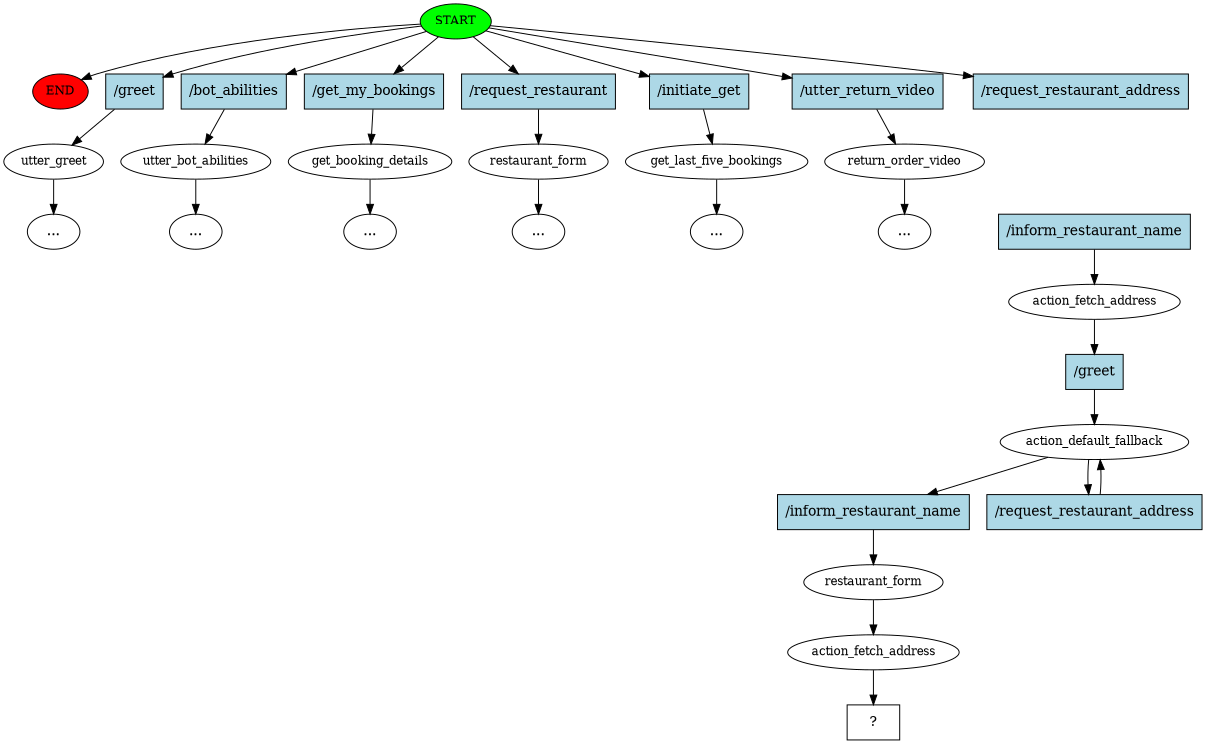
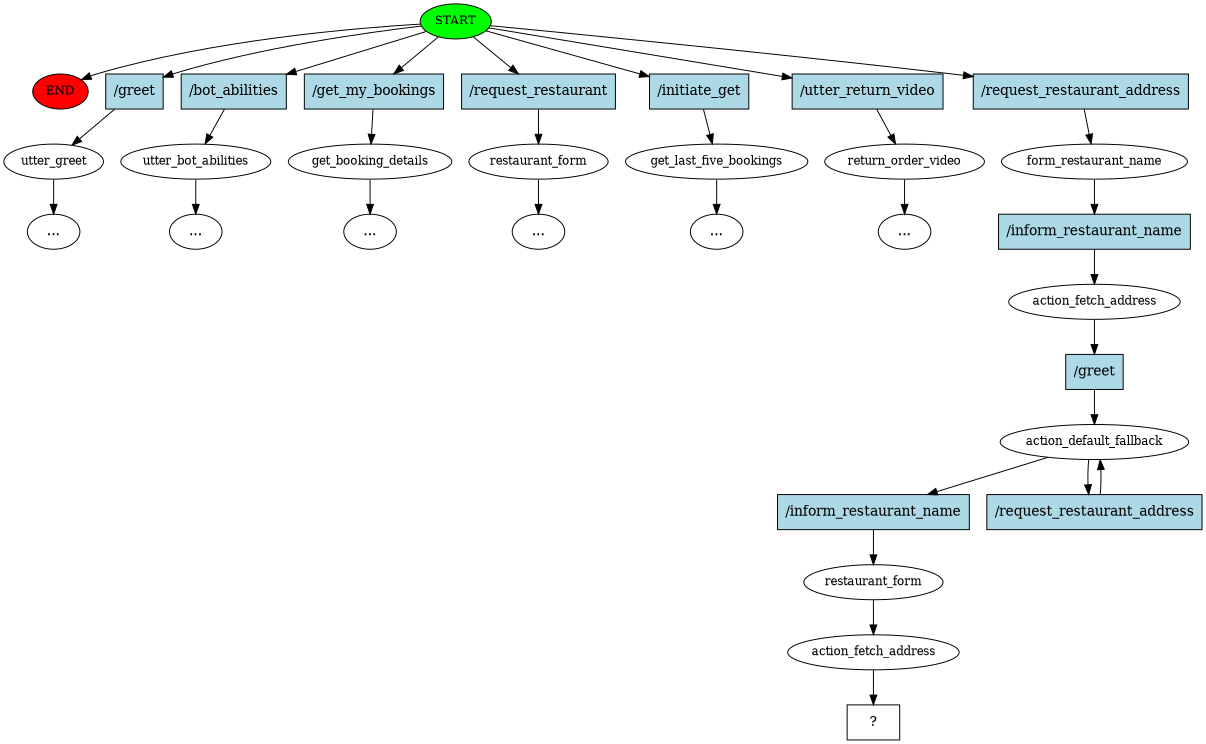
  digraph {
    n1 [fillcolor=green fontsize=12 label=START style=filled]
    n2 [fillcolor=red fontsize=12 label=END style=filled]
    n3 [fillcolor=lightblue label="/greet" shape=rect style=filled]
    n4 [fillcolor=lightblue label="/bot_abilities" shape=rect style=filled]
    n5 [fillcolor=lightblue label="/get_my_bookings" shape=rect style=filled]
    n6 [fillcolor=lightblue label="/request_restaurant" shape=rect style=filled]
    n7 [fillcolor=lightblue label="/initiate_get" shape=rect style=filled]
    n8 [fillcolor=lightblue label="/utter_return_video" shape=rect style=filled]
    n9 [fillcolor=lightblue label="/request_restaurant_address" shape=rect style=filled]
    n10 [fontsize=12 label=utter_greet]
    n11 [fontsize=12 label=utter_bot_abilities]
    n12 [fontsize=12 label=get_booking_details]
    n13 [fontsize=12 label=restaurant_form]
    n14 [fontsize=12 label=get_last_five_bookings]
    n15 [fontsize=12 label=return_order_video]
+   n16 [fontsize=12 label=form_restaurant_name]
    n17 [label="..."]
    n18 [label="..."]
    n19 [label="..."]
    n20 [label="..."]
    n21 [label="..."]
    n22 [label="..."]
    n23 [fillcolor=lightblue label="/inform_restaurant_name" shape=rect style=filled]
    n24 [fontsize=12 label=action_fetch_address]
    n25 [fillcolor=lightblue label="/greet" shape=rect style=filled]
    n26 [fontsize=12 label=action_default_fallback]
    n27 [fillcolor=lightblue label="/inform_restaurant_name" shape=rect style=filled]
    n28 [fillcolor=lightblue label="/request_restaurant_address" shape=rect style=filled]
    n29 [fontsize=12 label=restaurant_form]
    n30 [fontsize=12 label=action_fetch_address]
    n31 [label="  ?  " shape=rect]
    n1 -> n2
    n1 -> n3
    n1 -> n4
    n1 -> n5
    n1 -> n6
    n1 -> n7
    n1 -> n8
    n1 -> n9
    n3 -> n10
    n4 -> n11
    n5 -> n12
    n6 -> n13
    n7 -> n14
    n8 -> n15
+   n9 -> n16
    n10 -> n17
    n11 -> n18
    n12 -> n19
    n13 -> n20
    n14 -> n21
    n15 -> n22
+   n16 -> n23
    n23 -> n24
    n24 -> n25
    n25 -> n26
    n26 -> n27
    n26 -> n28
    n27 -> n29
    n28 -> n26
    n29 -> n30
    n30 -> n31
  }
